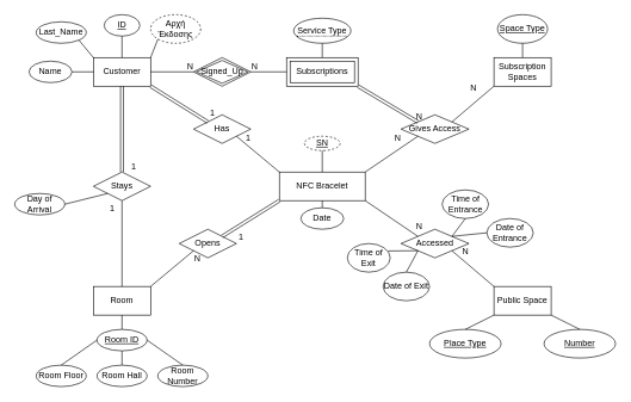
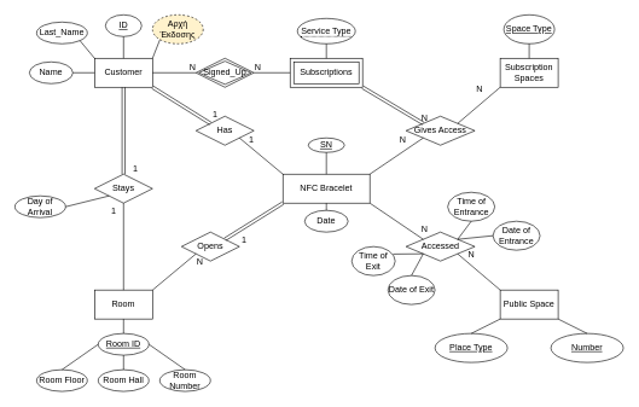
  <mxCell id="0" />
  <mxCell id="1" parent="0" />
  <mxCell id="2" value="Customer" style="whiteSpace=wrap;html=1;align=center;" vertex="1" parent="1"><mxGeometry x="130" y="80" width="80" height="40" as="geometry" /></mxCell>
  <mxCell id="3" value="Subscription&lt;br&gt;Spaces" style="whiteSpace=wrap;html=1;align=center;" vertex="1" parent="1"><mxGeometry x="690" y="80" width="80" height="40" as="geometry" /></mxCell>
  <mxCell id="4" value="Room" style="whiteSpace=wrap;html=1;align=center;" vertex="1" parent="1"><mxGeometry x="130" y="400" width="80" height="40" as="geometry" /></mxCell>
  <mxCell id="5" value="NFC Bracelet" style="whiteSpace=wrap;html=1;align=center;" vertex="1" parent="1"><mxGeometry x="390" y="240" width="120" height="40" as="geometry" /></mxCell>
  <mxCell id="6" value="Public Space" style="whiteSpace=wrap;html=1;align=center;" vertex="1" parent="1"><mxGeometry x="690" y="400" width="80" height="40" as="geometry" /></mxCell>
  <mxCell id="7" value="Name" style="ellipse;whiteSpace=wrap;html=1;align=center;" vertex="1" parent="1"><mxGeometry x="40" y="85" width="60" height="30" as="geometry" /></mxCell>
  <mxCell id="8" value="Last_Name" style="ellipse;whiteSpace=wrap;html=1;align=center;" vertex="1" parent="1"><mxGeometry x="50" y="30" width="70" height="30" as="geometry" /></mxCell>
  <mxCell id="9" value="ID" style="ellipse;whiteSpace=wrap;html=1;align=center;fontStyle=4;" vertex="1" parent="1"><mxGeometry x="145" y="20" width="50" height="30" as="geometry" /></mxCell>
  <mxCell id="10" value="" style="endArrow=none;html=1;rounded=0;exitX=0;exitY=0.5;exitDx=0;exitDy=0;entryX=1;entryY=0.5;entryDx=0;entryDy=0;" edge="1" parent="1" source="2" target="7"><mxGeometry relative="1" as="geometry"><mxPoint x="390" y="170" as="sourcePoint" /><mxPoint x="550" y="170" as="targetPoint" /></mxGeometry></mxCell>
  <mxCell id="11" value="" style="endArrow=none;html=1;rounded=0;exitX=0;exitY=0;exitDx=0;exitDy=0;entryX=1;entryY=1;entryDx=0;entryDy=0;" edge="1" parent="1" source="2" target="8"><mxGeometry relative="1" as="geometry"><mxPoint x="140" y="110" as="sourcePoint" /><mxPoint x="110" y="110" as="targetPoint" /></mxGeometry></mxCell>
  <mxCell id="12" value="" style="endArrow=none;html=1;rounded=0;exitX=0.5;exitY=0;exitDx=0;exitDy=0;entryX=0.5;entryY=1;entryDx=0;entryDy=0;" edge="1" parent="1" source="2" target="9"><mxGeometry relative="1" as="geometry"><mxPoint x="150" y="120" as="sourcePoint" /><mxPoint x="120" y="120" as="targetPoint" /></mxGeometry></mxCell>
- <mxCell id="13" value="Αρχή Έκδοσης" style="ellipse;whiteSpace=wrap;html=1;align=center;dashed=1;" vertex="1" parent="1"><mxGeometry x="210" y="20" width="70" height="40" as="geometry" /></mxCell>
+ <mxCell id="13" value="Αρχή Έκδοσης" style="ellipse;whiteSpace=wrap;html=1;align=center;dashed=1;fillColor=#fff2cc;" vertex="1" parent="1"><mxGeometry x="210" y="20" width="70" height="40" as="geometry" /></mxCell>
  <mxCell id="14" value="" style="endArrow=none;html=1;rounded=0;exitX=0;exitY=1;exitDx=0;exitDy=0;entryX=1;entryY=0;entryDx=0;entryDy=0;" edge="1" parent="1" source="13" target="2"><mxGeometry relative="1" as="geometry"><mxPoint x="390" y="170" as="sourcePoint" /><mxPoint x="550" y="170" as="targetPoint" /></mxGeometry></mxCell>
  <mxCell id="15" value="Stays" style="shape=rhombus;perimeter=rhombusPerimeter;whiteSpace=wrap;html=1;align=center;" vertex="1" parent="1"><mxGeometry x="130" y="240" width="80" height="40" as="geometry" /></mxCell>
  <mxCell id="16" value="" style="shape=link;html=1;rounded=0;exitX=0.5;exitY=1;exitDx=0;exitDy=0;entryX=0.5;entryY=0;entryDx=0;entryDy=0;" edge="1" parent="1" source="2" target="15"><mxGeometry relative="1" as="geometry"><mxPoint x="390" y="370" as="sourcePoint" /><mxPoint x="550" y="370" as="targetPoint" /></mxGeometry></mxCell>
  <mxCell id="17" value="1" style="resizable=0;html=1;align=right;verticalAlign=bottom;" connectable="0" vertex="1" parent="16"><mxGeometry x="1" relative="1" as="geometry"><mxPoint x="20" as="offset" /></mxGeometry></mxCell>
  <mxCell id="18" value="" style="endArrow=none;html=1;rounded=0;exitX=0.5;exitY=0;exitDx=0;exitDy=0;entryX=0.5;entryY=1;entryDx=0;entryDy=0;" edge="1" parent="1" source="4" target="15"><mxGeometry relative="1" as="geometry"><mxPoint x="390" y="370" as="sourcePoint" /><mxPoint x="550" y="370" as="targetPoint" /></mxGeometry></mxCell>
  <mxCell id="19" value="1" style="resizable=0;html=1;align=right;verticalAlign=bottom;" connectable="0" vertex="1" parent="18"><mxGeometry x="1" relative="1" as="geometry"><mxPoint x="-10" y="20" as="offset" /></mxGeometry></mxCell>
  <mxCell id="20" value="Day of Arrival" style="ellipse;whiteSpace=wrap;html=1;align=center;" vertex="1" parent="1"><mxGeometry x="20" y="270" width="70" height="30" as="geometry" /></mxCell>
  <mxCell id="21" value="" style="endArrow=none;html=1;rounded=0;exitX=1;exitY=0.5;exitDx=0;exitDy=0;entryX=0;entryY=1;entryDx=0;entryDy=0;" edge="1" parent="1" source="20" target="15"><mxGeometry relative="1" as="geometry"><mxPoint x="100" y="235" as="sourcePoint" /><mxPoint x="160" y="260" as="targetPoint" /></mxGeometry></mxCell>
  <mxCell id="22" value="Room Floor" style="ellipse;whiteSpace=wrap;html=1;align=center;" vertex="1" parent="1"><mxGeometry x="50" y="510" width="70" height="30" as="geometry" /></mxCell>
  <mxCell id="23" value="Room Hall" style="ellipse;whiteSpace=wrap;html=1;align=center;" vertex="1" parent="1"><mxGeometry x="135" y="510" width="70" height="30" as="geometry" /></mxCell>
  <mxCell id="24" value="Room Number" style="ellipse;whiteSpace=wrap;html=1;align=center;" vertex="1" parent="1"><mxGeometry x="220" y="510" width="70" height="30" as="geometry" /></mxCell>
  <mxCell id="25" value="" style="endArrow=none;html=1;rounded=0;exitX=0.5;exitY=0;exitDx=0;exitDy=0;entryX=0;entryY=0.5;entryDx=0;entryDy=0;" edge="1" parent="1" source="22" target="26"><mxGeometry relative="1" as="geometry"><mxPoint x="390" y="360" as="sourcePoint" /><mxPoint x="70" y="470" as="targetPoint" /></mxGeometry></mxCell>
  <mxCell id="26" value="Room ID" style="ellipse;whiteSpace=wrap;html=1;align=center;fontStyle=4;" vertex="1" parent="1"><mxGeometry x="135" y="460" width="70" height="30" as="geometry" /></mxCell>
  <mxCell id="27" value="" style="endArrow=none;html=1;rounded=0;exitX=0.5;exitY=0;exitDx=0;exitDy=0;entryX=0.5;entryY=1;entryDx=0;entryDy=0;" edge="1" parent="1" source="23" target="26"><mxGeometry relative="1" as="geometry"><mxPoint x="95" y="520" as="sourcePoint" /><mxPoint x="145" y="485" as="targetPoint" /></mxGeometry></mxCell>
  <mxCell id="28" value="" style="endArrow=none;html=1;rounded=0;exitX=0.5;exitY=0;exitDx=0;exitDy=0;entryX=1;entryY=0.5;entryDx=0;entryDy=0;" edge="1" parent="1" source="24" target="26"><mxGeometry relative="1" as="geometry"><mxPoint x="105" y="530" as="sourcePoint" /><mxPoint x="155" y="495" as="targetPoint" /></mxGeometry></mxCell>
  <mxCell id="29" value="" style="endArrow=none;html=1;rounded=0;exitX=0.5;exitY=0;exitDx=0;exitDy=0;entryX=0.5;entryY=1;entryDx=0;entryDy=0;" edge="1" parent="1" source="26" target="4"><mxGeometry relative="1" as="geometry"><mxPoint x="115" y="540" as="sourcePoint" /><mxPoint x="165" y="505" as="targetPoint" /></mxGeometry></mxCell>
  <mxCell id="30" value="Accessed" style="shape=rhombus;perimeter=rhombusPerimeter;whiteSpace=wrap;html=1;align=center;" vertex="1" parent="1"><mxGeometry x="560" y="320" width="95" height="40" as="geometry" /></mxCell>
  <mxCell id="31" value="Number" style="ellipse;whiteSpace=wrap;html=1;align=center;fontStyle=4;" vertex="1" parent="1"><mxGeometry x="760" y="460" width="100" height="40" as="geometry" /></mxCell>
  <mxCell id="32" value="Place Type" style="ellipse;whiteSpace=wrap;html=1;align=center;fontStyle=4;" vertex="1" parent="1"><mxGeometry x="600" y="460" width="100" height="40" as="geometry" /></mxCell>
  <mxCell id="33" value="" style="endArrow=none;html=1;rounded=0;entryX=0;entryY=1;entryDx=0;entryDy=0;exitX=0.5;exitY=0;exitDx=0;exitDy=0;" edge="1" parent="1" source="32" target="6"><mxGeometry relative="1" as="geometry"><mxPoint x="390" y="360" as="sourcePoint" /><mxPoint x="550" y="360" as="targetPoint" /></mxGeometry></mxCell>
  <mxCell id="34" value="" style="endArrow=none;html=1;rounded=0;entryX=1;entryY=1;entryDx=0;entryDy=0;exitX=0.5;exitY=0;exitDx=0;exitDy=0;" edge="1" parent="1" source="31" target="6"><mxGeometry relative="1" as="geometry"><mxPoint x="650" y="470" as="sourcePoint" /><mxPoint x="660" y="450" as="targetPoint" /></mxGeometry></mxCell>
  <mxCell id="35" value="Opens" style="shape=rhombus;perimeter=rhombusPerimeter;whiteSpace=wrap;html=1;align=center;" vertex="1" parent="1"><mxGeometry x="250" y="320" width="80" height="40" as="geometry" /></mxCell>
  <mxCell id="36" value="Has" style="shape=rhombus;perimeter=rhombusPerimeter;whiteSpace=wrap;html=1;align=center;" vertex="1" parent="1"><mxGeometry x="270" y="160" width="80" height="40" as="geometry" /></mxCell>
  <mxCell id="37" value="" style="shape=link;html=1;rounded=0;exitX=1;exitY=1;exitDx=0;exitDy=0;" edge="1" parent="1" source="2"><mxGeometry relative="1" as="geometry"><mxPoint x="390" y="320" as="sourcePoint" /><mxPoint x="290" y="170" as="targetPoint" /></mxGeometry></mxCell>
  <mxCell id="38" value="1" style="resizable=0;html=1;align=right;verticalAlign=bottom;" connectable="0" vertex="1" parent="37"><mxGeometry x="1" relative="1" as="geometry"><mxPoint x="10" y="-5" as="offset" /></mxGeometry></mxCell>
  <mxCell id="39" value="" style="shape=link;html=1;rounded=0;exitX=1;exitY=0;exitDx=0;exitDy=0;entryX=0;entryY=1;entryDx=0;entryDy=0;" edge="1" parent="1" source="35" target="5"><mxGeometry relative="1" as="geometry"><mxPoint x="400" y="250" as="sourcePoint" /><mxPoint x="332.4" y="205.8" as="targetPoint" /></mxGeometry></mxCell>
  <mxCell id="40" value="1" style="resizable=0;html=1;align=right;verticalAlign=bottom;" connectable="0" vertex="1" parent="39"><mxGeometry x="1" relative="1" as="geometry"><mxPoint x="-50" y="60" as="offset" /></mxGeometry></mxCell>
  <mxCell id="41" value="" style="endArrow=none;html=1;rounded=0;exitX=0;exitY=0;exitDx=0;exitDy=0;entryX=1;entryY=1;entryDx=0;entryDy=0;" edge="1" parent="1" source="5" target="36"><mxGeometry relative="1" as="geometry"><mxPoint x="390" y="320" as="sourcePoint" /><mxPoint x="390" y="180" as="targetPoint" /></mxGeometry></mxCell>
  <mxCell id="42" value="1" style="resizable=0;html=1;align=right;verticalAlign=bottom;" connectable="0" vertex="1" parent="41"><mxGeometry x="1" relative="1" as="geometry"><mxPoint x="20" y="10" as="offset" /></mxGeometry></mxCell>
  <mxCell id="43" value="Gives Access" style="shape=rhombus;perimeter=rhombusPerimeter;whiteSpace=wrap;html=1;align=center;" vertex="1" parent="1"><mxGeometry x="560" y="160" width="95" height="40" as="geometry" /></mxCell>
  <mxCell id="44" value="Subscriptions" style="shape=ext;margin=3;double=1;whiteSpace=wrap;html=1;align=center;" vertex="1" parent="1"><mxGeometry x="400" y="80" width="100" height="40" as="geometry" /></mxCell>
  <mxCell id="45" value="Signed_Up" style="shape=rhombus;double=1;perimeter=rhombusPerimeter;whiteSpace=wrap;html=1;align=center;" vertex="1" parent="1"><mxGeometry x="270" y="80" width="80" height="40" as="geometry" /></mxCell>
  <mxCell id="46" value="" style="endArrow=none;html=1;rounded=0;exitX=1;exitY=0.5;exitDx=0;exitDy=0;entryX=0;entryY=0.5;entryDx=0;entryDy=0;" edge="1" parent="1" source="2" target="45"><mxGeometry relative="1" as="geometry"><mxPoint x="390" y="310" as="sourcePoint" /><mxPoint x="550" y="310" as="targetPoint" /></mxGeometry></mxCell>
  <mxCell id="47" value="N" style="resizable=0;html=1;align=right;verticalAlign=bottom;" connectable="0" vertex="1" parent="46"><mxGeometry x="1" relative="1" as="geometry" /></mxCell>
  <mxCell id="48" value="" style="endArrow=none;html=1;rounded=0;exitX=0;exitY=0.5;exitDx=0;exitDy=0;entryX=1;entryY=0.5;entryDx=0;entryDy=0;" edge="1" parent="1" source="44" target="45"><mxGeometry relative="1" as="geometry"><mxPoint x="390" y="310" as="sourcePoint" /><mxPoint x="550" y="310" as="targetPoint" /></mxGeometry></mxCell>
  <mxCell id="49" value="N" style="resizable=0;html=1;align=right;verticalAlign=bottom;" connectable="0" vertex="1" parent="48"><mxGeometry x="1" relative="1" as="geometry"><mxPoint x="10" as="offset" /></mxGeometry></mxCell>
  <mxCell id="50" value="Space Type" style="ellipse;whiteSpace=wrap;html=1;align=center;fontStyle=4;" vertex="1" parent="1"><mxGeometry x="695" y="20" width="70" height="40" as="geometry" /></mxCell>
  <mxCell id="51" value="" style="endArrow=none;html=1;rounded=0;exitX=0.5;exitY=1;exitDx=0;exitDy=0;" edge="1" parent="1" source="50" target="3"><mxGeometry relative="1" as="geometry"><mxPoint x="390" y="150" as="sourcePoint" /><mxPoint x="550" y="150" as="targetPoint" /></mxGeometry></mxCell>
  <mxCell id="52" value="&lt;span style=&quot;border-bottom: 1px dotted&quot;&gt;Service Type&lt;/span&gt;" style="ellipse;whiteSpace=wrap;html=1;align=center;" vertex="1" parent="1"><mxGeometry x="410" y="25" width="80" height="35" as="geometry" /></mxCell>
  <mxCell id="53" value="" style="endArrow=none;html=1;rounded=0;exitX=0.5;exitY=1;exitDx=0;exitDy=0;entryX=0.5;entryY=0;entryDx=0;entryDy=0;" edge="1" parent="1" source="52" target="44"><mxGeometry relative="1" as="geometry"><mxPoint x="390" y="150" as="sourcePoint" /><mxPoint x="550" y="150" as="targetPoint" /></mxGeometry></mxCell>
  <mxCell id="54" value="" style="shape=link;html=1;rounded=0;exitX=1;exitY=1;exitDx=0;exitDy=0;entryX=0;entryY=0;entryDx=0;entryDy=0;" edge="1" parent="1" source="44" target="43"><mxGeometry relative="1" as="geometry"><mxPoint x="390" y="150" as="sourcePoint" /><mxPoint x="550" y="150" as="targetPoint" /></mxGeometry></mxCell>
  <mxCell id="55" value="N" style="resizable=0;html=1;align=right;verticalAlign=bottom;" connectable="0" vertex="1" parent="54"><mxGeometry x="1" relative="1" as="geometry"><mxPoint x="6" as="offset" /></mxGeometry></mxCell>
  <mxCell id="56" value="" style="endArrow=none;html=1;rounded=0;exitX=1;exitY=0;exitDx=0;exitDy=0;entryX=0;entryY=1;entryDx=0;entryDy=0;" edge="1" parent="1" source="5" target="43"><mxGeometry relative="1" as="geometry"><mxPoint x="390" y="150" as="sourcePoint" /><mxPoint x="580" y="180" as="targetPoint" /></mxGeometry></mxCell>
  <mxCell id="57" value="N" style="resizable=0;html=1;align=right;verticalAlign=bottom;" connectable="0" vertex="1" parent="56"><mxGeometry x="1" relative="1" as="geometry"><mxPoint x="-24" y="10" as="offset" /></mxGeometry></mxCell>
- <mxCell id="58" value="SN" style="ellipse;whiteSpace=wrap;html=1;align=center;fontStyle=4;dashed=1;" vertex="1" parent="1"><mxGeometry x="425" y="190" width="50" height="20" as="geometry" /></mxCell>
+ <mxCell id="58" value="SN" style="ellipse;whiteSpace=wrap;html=1;align=center;fontStyle=4;" vertex="1" parent="1"><mxGeometry x="425" y="190" width="50" height="20" as="geometry" /></mxCell>
  <mxCell id="59" value="" style="endArrow=none;html=1;rounded=0;exitX=0.5;exitY=1;exitDx=0;exitDy=0;" edge="1" parent="1" source="58" target="5"><mxGeometry relative="1" as="geometry"><mxPoint x="390" y="250" as="sourcePoint" /><mxPoint x="550" y="250" as="targetPoint" /></mxGeometry></mxCell>
  <mxCell id="60" value="Date" style="ellipse;whiteSpace=wrap;html=1;align=center;" vertex="1" parent="1"><mxGeometry x="420" y="290" width="60" height="30" as="geometry" /></mxCell>
  <mxCell id="61" value="" style="endArrow=none;html=1;rounded=0;exitX=0.5;exitY=1;exitDx=0;exitDy=0;" edge="1" parent="1" source="5" target="60"><mxGeometry relative="1" as="geometry"><mxPoint x="390" y="250" as="sourcePoint" /><mxPoint x="550" y="250" as="targetPoint" /></mxGeometry></mxCell>
  <mxCell id="62" value="Time of Exit" style="ellipse;whiteSpace=wrap;html=1;align=center;" vertex="1" parent="1"><mxGeometry x="485" y="340" width="60" height="40" as="geometry" /></mxCell>
  <mxCell id="63" value="Date of Exit" style="ellipse;whiteSpace=wrap;html=1;align=center;" vertex="1" parent="1"><mxGeometry x="535" y="380" width="65" height="40" as="geometry" /></mxCell>
  <mxCell id="64" value="Time of Entrance" style="ellipse;whiteSpace=wrap;html=1;align=center;" vertex="1" parent="1"><mxGeometry x="617.5" y="265" width="65" height="40" as="geometry" /></mxCell>
  <mxCell id="65" value="Date of Entrance" style="ellipse;whiteSpace=wrap;html=1;align=center;" vertex="1" parent="1"><mxGeometry x="680" y="305" width="65" height="40" as="geometry" /></mxCell>
  <mxCell id="66" value="" style="endArrow=none;html=1;rounded=0;entryX=0;entryY=1;entryDx=0;entryDy=0;exitX=0.95;exitY=0.259;exitDx=0;exitDy=0;exitPerimeter=0;" edge="1" parent="1" source="62" target="30"><mxGeometry relative="1" as="geometry"><mxPoint x="390" y="330" as="sourcePoint" /><mxPoint x="550" y="330" as="targetPoint" /></mxGeometry></mxCell>
  <mxCell id="67" value="" style="endArrow=none;html=1;rounded=0;entryX=0;entryY=1;entryDx=0;entryDy=0;exitX=0.5;exitY=0;exitDx=0;exitDy=0;" edge="1" parent="1" source="63" target="30"><mxGeometry relative="1" as="geometry"><mxPoint x="552" y="360.36" as="sourcePoint" /><mxPoint x="570" y="350" as="targetPoint" /></mxGeometry></mxCell>
  <mxCell id="68" value="" style="endArrow=none;html=1;rounded=0;entryX=1;entryY=0;entryDx=0;entryDy=0;exitX=0.5;exitY=1;exitDx=0;exitDy=0;" edge="1" parent="1" source="64" target="30"><mxGeometry relative="1" as="geometry"><mxPoint x="562" y="370.36" as="sourcePoint" /><mxPoint x="580" y="360" as="targetPoint" /></mxGeometry></mxCell>
  <mxCell id="69" value="" style="endArrow=none;html=1;rounded=0;entryX=0;entryY=0.5;entryDx=0;entryDy=0;exitX=1;exitY=0;exitDx=0;exitDy=0;" edge="1" parent="1" source="30" target="65"><mxGeometry relative="1" as="geometry"><mxPoint x="572" y="380.36" as="sourcePoint" /><mxPoint x="590" y="370" as="targetPoint" /></mxGeometry></mxCell>
  <mxCell id="70" value="" style="endArrow=none;html=1;rounded=0;exitX=1;exitY=1;exitDx=0;exitDy=0;entryX=0;entryY=0;entryDx=0;entryDy=0;" edge="1" parent="1" source="5" target="30"><mxGeometry relative="1" as="geometry"><mxPoint x="520" y="250" as="sourcePoint" /><mxPoint x="593.75" y="200" as="targetPoint" /></mxGeometry></mxCell>
  <mxCell id="71" value="N" style="resizable=0;html=1;align=right;verticalAlign=bottom;" connectable="0" vertex="1" parent="70"><mxGeometry x="1" relative="1" as="geometry"><mxPoint x="6" y="-5" as="offset" /></mxGeometry></mxCell>
  <mxCell id="72" value="" style="endArrow=none;html=1;rounded=0;exitX=1;exitY=0;exitDx=0;exitDy=0;entryX=0;entryY=1;entryDx=0;entryDy=0;" edge="1" parent="1" source="43" target="3"><mxGeometry relative="1" as="geometry"><mxPoint x="520" y="250" as="sourcePoint" /><mxPoint x="593.75" y="200" as="targetPoint" /></mxGeometry></mxCell>
  <mxCell id="73" value="N" style="resizable=0;html=1;align=right;verticalAlign=bottom;" connectable="0" vertex="1" parent="72"><mxGeometry x="1" relative="1" as="geometry"><mxPoint x="-24" y="10" as="offset" /></mxGeometry></mxCell>
  <mxCell id="74" value="" style="endArrow=none;html=1;rounded=0;exitX=0;exitY=0;exitDx=0;exitDy=0;entryX=1;entryY=1;entryDx=0;entryDy=0;" edge="1" parent="1" source="6" target="30"><mxGeometry relative="1" as="geometry"><mxPoint x="530" y="260" as="sourcePoint" /><mxPoint x="603.75" y="210" as="targetPoint" /></mxGeometry></mxCell>
  <mxCell id="75" value="N" style="resizable=0;html=1;align=right;verticalAlign=bottom;" connectable="0" vertex="1" parent="74"><mxGeometry x="1" relative="1" as="geometry"><mxPoint x="24" y="10" as="offset" /></mxGeometry></mxCell>
  <mxCell id="76" value="" style="endArrow=none;html=1;rounded=0;exitX=1;exitY=0;exitDx=0;exitDy=0;entryX=0;entryY=1;entryDx=0;entryDy=0;" edge="1" parent="1" source="4" target="35"><mxGeometry relative="1" as="geometry"><mxPoint x="440" y="300" as="sourcePoint" /><mxPoint x="600" y="300" as="targetPoint" /></mxGeometry></mxCell>
  <mxCell id="77" value="N" style="resizable=0;html=1;align=right;verticalAlign=bottom;" connectable="0" vertex="1" parent="76"><mxGeometry x="1" relative="1" as="geometry"><mxPoint x="10" y="20" as="offset" /></mxGeometry></mxCell>
